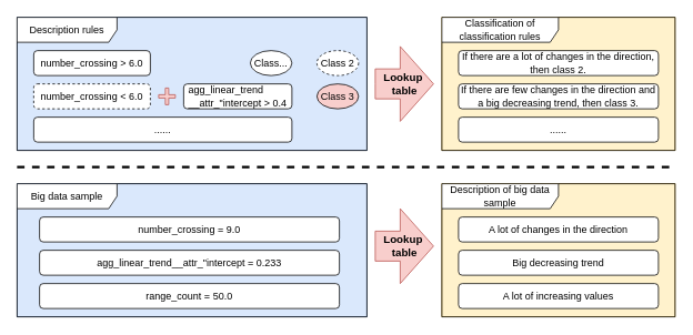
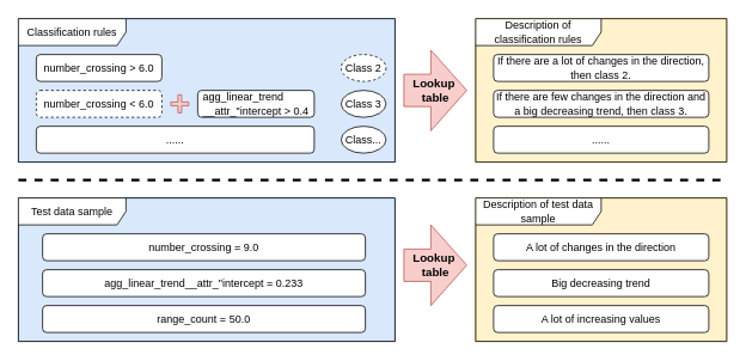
  <mxCell id="0" />
  <mxCell id="1" parent="0" />
  <mxCell id="2" value="Lookup&amp;nbsp;&lt;div&gt;table&lt;/div&gt;" style="html=1;shadow=0;dashed=0;align=center;verticalAlign=middle;shape=mxgraph.arrows2.arrow;dy=0.6;dx=40;notch=0;fillColor=#f8cecc;strokeColor=#b85450;fontStyle=1;fontSize=13;" vertex="1" parent="1"><mxGeometry x="450" y="55" width="70" height="90" as="geometry" /></mxCell>
  <mxCell id="3" value="" style="group;fillColor=#fff2cc;strokeColor=#d6b656;" vertex="1" connectable="0" parent="1"><mxGeometry x="530" y="20" width="280" height="160" as="geometry" /></mxCell>
  <mxCell id="4" value="If there are a lot of changes in the direction, then class 2." style="rounded=1;whiteSpace=wrap;html=1;" vertex="1" parent="3"><mxGeometry x="20" y="40" width="240" height="30" as="geometry" /></mxCell>
  <mxCell id="5" value="If there are few changes in the direction and a big decreasing trend, then class 3." style="rounded=1;whiteSpace=wrap;html=1;" vertex="1" parent="3"><mxGeometry x="20" y="80" width="240" height="30" as="geometry" /></mxCell>
  <mxCell id="6" value="......" style="rounded=1;whiteSpace=wrap;html=1;" vertex="1" parent="3"><mxGeometry x="20" y="120" width="240" height="30" as="geometry" /></mxCell>
- <mxCell id="7" value="Classification of classification rules" style="shape=umlFrame;whiteSpace=wrap;html=1;pointerEvents=0;width=140;height=30;" vertex="1" parent="3"><mxGeometry width="280" height="160" as="geometry" /></mxCell>
+ <mxCell id="7" value="Description of classification rules" style="shape=umlFrame;whiteSpace=wrap;html=1;pointerEvents=0;width=140;height=30;" vertex="1" parent="3"><mxGeometry width="280" height="160" as="geometry" /></mxCell>
  <mxCell id="8" value="" style="group;fillColor=#dae8fc;strokeColor=#6c8ebf;" vertex="1" connectable="0" parent="1"><mxGeometry x="20" y="20" width="420" height="160" as="geometry" /></mxCell>
  <mxCell id="9" value="&lt;p style=&quot;text-align: start; margin: 0in;&quot;&gt;&lt;font face=&quot;Helvetica&quot; style=&quot;font-size: 12px;&quot;&gt;number_crossing &amp;gt; 6.0&lt;/font&gt;&lt;/p&gt;" style="rounded=1;whiteSpace=wrap;html=1;" vertex="1" parent="8"><mxGeometry x="20" y="40" width="140" height="30" as="geometry" /></mxCell>
  <mxCell id="10" value="&lt;p style=&quot;text-align: start; margin: 0in;&quot;&gt;&lt;font style=&quot;font-size: 12px;&quot; face=&quot;Helvetica&quot;&gt;agg_linear_trend&lt;/font&gt;&lt;/p&gt;&lt;p style=&quot;text-align: start; margin: 0in;&quot;&gt;&lt;font style=&quot;font-size: 12px;&quot; face=&quot;Helvetica&quot;&gt;__attr_&quot;intercept &amp;gt; 0.4&lt;/font&gt;&lt;/p&gt;" style="rounded=1;whiteSpace=wrap;html=1;" vertex="1" parent="8"><mxGeometry x="200" y="80" width="130" height="30" as="geometry" /></mxCell>
- <mxCell id="11" value="Description rules" style="shape=umlFrame;whiteSpace=wrap;html=1;pointerEvents=0;width=120;height=30;" vertex="1" parent="8"><mxGeometry width="420" height="160" as="geometry" /></mxCell>
+ <mxCell id="11" value="Classification rules" style="shape=umlFrame;whiteSpace=wrap;html=1;pointerEvents=0;width=120;height=30;" vertex="1" parent="8"><mxGeometry width="420" height="160" as="geometry" /></mxCell>
  <mxCell id="12" value="&lt;p style=&quot;text-align: start; margin: 0in;&quot;&gt;......&lt;/p&gt;" style="rounded=1;whiteSpace=wrap;html=1;" vertex="1" parent="8"><mxGeometry x="20" y="120" width="310" height="30" as="geometry" /></mxCell>
  <mxCell id="13" value="Class 2" style="ellipse;whiteSpace=wrap;html=1;dashed=1;" vertex="1" parent="8"><mxGeometry x="360" y="40" width="50" height="30" as="geometry" /></mxCell>
  <mxCell id="14" value="&lt;p style=&quot;text-align: start; margin: 0in;&quot;&gt;&lt;font face=&quot;Helvetica&quot; style=&quot;font-size: 12px;&quot;&gt;number_crossing &amp;lt; 6.0&lt;/font&gt;&lt;/p&gt;" style="rounded=1;whiteSpace=wrap;html=1;dashed=1;" vertex="1" parent="8"><mxGeometry x="20" y="80" width="140" height="30" as="geometry" /></mxCell>
  <mxCell id="15" value="" style="shape=cross;whiteSpace=wrap;html=1;fillColor=#f8cecc;strokeColor=#b85450;" vertex="1" parent="8"><mxGeometry x="170" y="85" width="20" height="20" as="geometry" /></mxCell>
- <mxCell id="16" value="Class 3" style="ellipse;whiteSpace=wrap;html=1;fillColor=#f8cecc;" vertex="1" parent="8"><mxGeometry x="360" y="80" width="50" height="30" as="geometry" /></mxCell>
- <mxCell id="17" value="Class..." style="ellipse;whiteSpace=wrap;html=1;" vertex="1" parent="8"><mxGeometry x="280" y="40" width="50" height="30" as="geometry" /></mxCell>
+ <mxCell id="16" value="Class 3" style="ellipse;whiteSpace=wrap;html=1;" vertex="1" parent="8"><mxGeometry x="360" y="80" width="50" height="30" as="geometry" /></mxCell>
+ <mxCell id="17" value="Class..." style="ellipse;whiteSpace=wrap;html=1;" vertex="1" parent="8"><mxGeometry x="360" y="120" width="50" height="30" as="geometry" /></mxCell>
  <mxCell id="18" value="" style="group;fillColor=#fff2cc;strokeColor=#d6b656;" vertex="1" connectable="0" parent="1"><mxGeometry x="530" y="220" width="280" height="160" as="geometry" /></mxCell>
  <mxCell id="19" value="A lot of changes in the direction" style="rounded=1;whiteSpace=wrap;html=1;" vertex="1" parent="18"><mxGeometry x="20.0" y="40" width="240" height="30" as="geometry" /></mxCell>
  <mxCell id="20" value="Big decreasing trend" style="rounded=1;whiteSpace=wrap;html=1;" vertex="1" parent="18"><mxGeometry x="20.0" y="80" width="240" height="30" as="geometry" /></mxCell>
  <mxCell id="21" value="A lot of increasing values" style="rounded=1;whiteSpace=wrap;html=1;" vertex="1" parent="18"><mxGeometry x="20.0" y="120" width="240" height="30" as="geometry" /></mxCell>
- <mxCell id="22" value="Description of big data sample" style="shape=umlFrame;whiteSpace=wrap;html=1;pointerEvents=0;width=140;height=30;" vertex="1" parent="18"><mxGeometry width="280" height="160" as="geometry" /></mxCell>
+ <mxCell id="22" value="Description of test data sample" style="shape=umlFrame;whiteSpace=wrap;html=1;pointerEvents=0;width=140;height=30;" vertex="1" parent="18"><mxGeometry width="280" height="160" as="geometry" /></mxCell>
  <mxCell id="23" value="" style="group;fillColor=#dae8fc;strokeColor=#6c8ebf;" vertex="1" connectable="0" parent="1"><mxGeometry x="20" y="220" width="420" height="160" as="geometry" /></mxCell>
  <mxCell id="24" value="&lt;p style=&quot;text-align: start; margin: 0in;&quot;&gt;&lt;font face=&quot;Helvetica&quot; style=&quot;font-size: 12px;&quot;&gt;number_crossing = 9.0&lt;/font&gt;&lt;/p&gt;" style="rounded=1;whiteSpace=wrap;html=1;" vertex="1" parent="23"><mxGeometry x="27" y="40" width="360" height="30" as="geometry" /></mxCell>
  <mxCell id="25" value="&lt;p style=&quot;text-align: start; margin: 0in;&quot;&gt;&lt;font style=&quot;font-size: 12px;&quot; face=&quot;Helvetica&quot;&gt;agg_linear_trend&lt;/font&gt;__attr_&quot;intercept = 0.233&lt;/p&gt;" style="rounded=1;whiteSpace=wrap;html=1;" vertex="1" parent="23"><mxGeometry x="27" y="80" width="360" height="30" as="geometry" /></mxCell>
  <mxCell id="26" value="&lt;p style=&quot;text-align: start; margin: 0in;&quot;&gt;&lt;font style=&quot;font-size: 12px;&quot;&gt;range_count = 50.0&lt;/font&gt;&lt;/p&gt;" style="rounded=1;whiteSpace=wrap;html=1;" vertex="1" parent="23"><mxGeometry x="27" y="120" width="360" height="30" as="geometry" /></mxCell>
- <mxCell id="27" value="Big data sample" style="shape=umlFrame;whiteSpace=wrap;html=1;pointerEvents=0;width=120;height=30;" vertex="1" parent="23"><mxGeometry width="420" height="160" as="geometry" /></mxCell>
+ <mxCell id="27" value="Test data sample" style="shape=umlFrame;whiteSpace=wrap;html=1;pointerEvents=0;width=120;height=30;" vertex="1" parent="23"><mxGeometry width="420" height="160" as="geometry" /></mxCell>
  <mxCell id="28" value="Lookup&amp;nbsp;&lt;div&gt;table&lt;/div&gt;" style="html=1;shadow=0;dashed=0;align=center;verticalAlign=middle;shape=mxgraph.arrows2.arrow;dy=0.6;dx=40;notch=0;fillColor=#f8cecc;strokeColor=#b85450;fontStyle=1;fontSize=13;" vertex="1" parent="1"><mxGeometry x="450" y="250" width="70" height="90" as="geometry" /></mxCell>
  <mxCell id="29" value="" style="endArrow=none;dashed=1;html=1;rounded=0;strokeWidth=3;" edge="1" parent="1"><mxGeometry width="50" height="50" relative="1" as="geometry"><mxPoint x="20" y="200" as="sourcePoint" /><mxPoint x="810" y="200" as="targetPoint" /></mxGeometry></mxCell>
